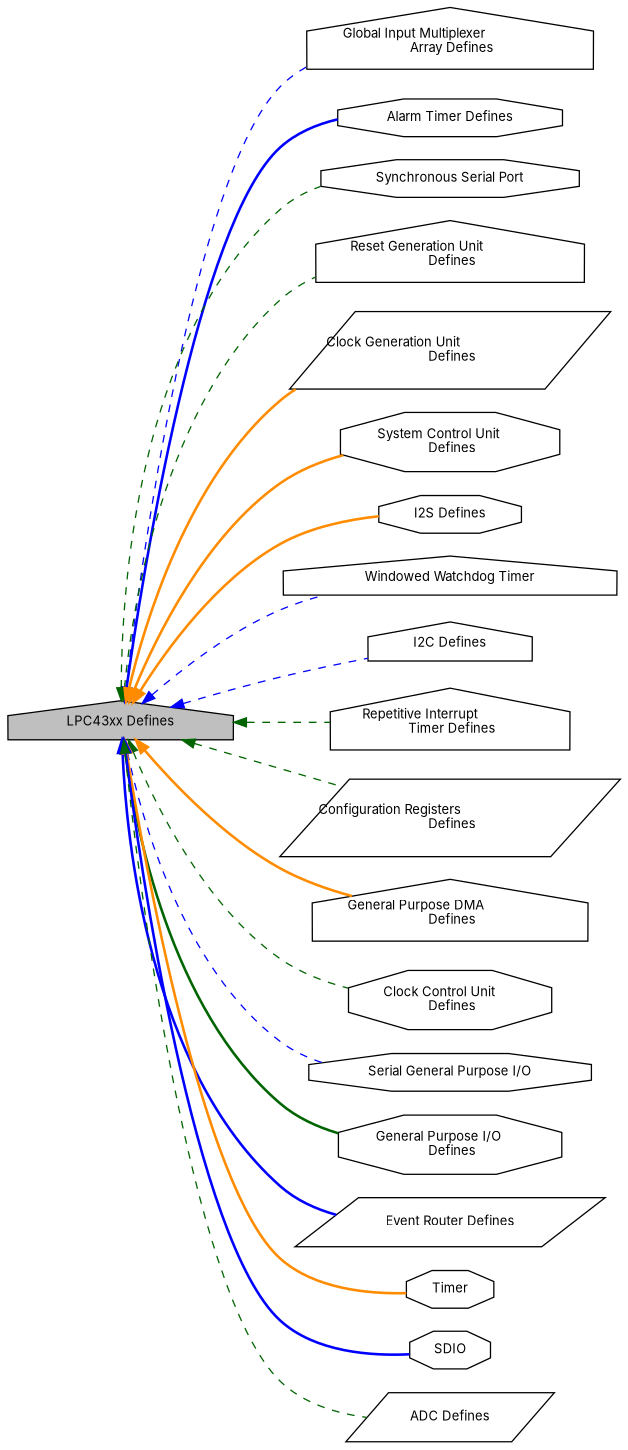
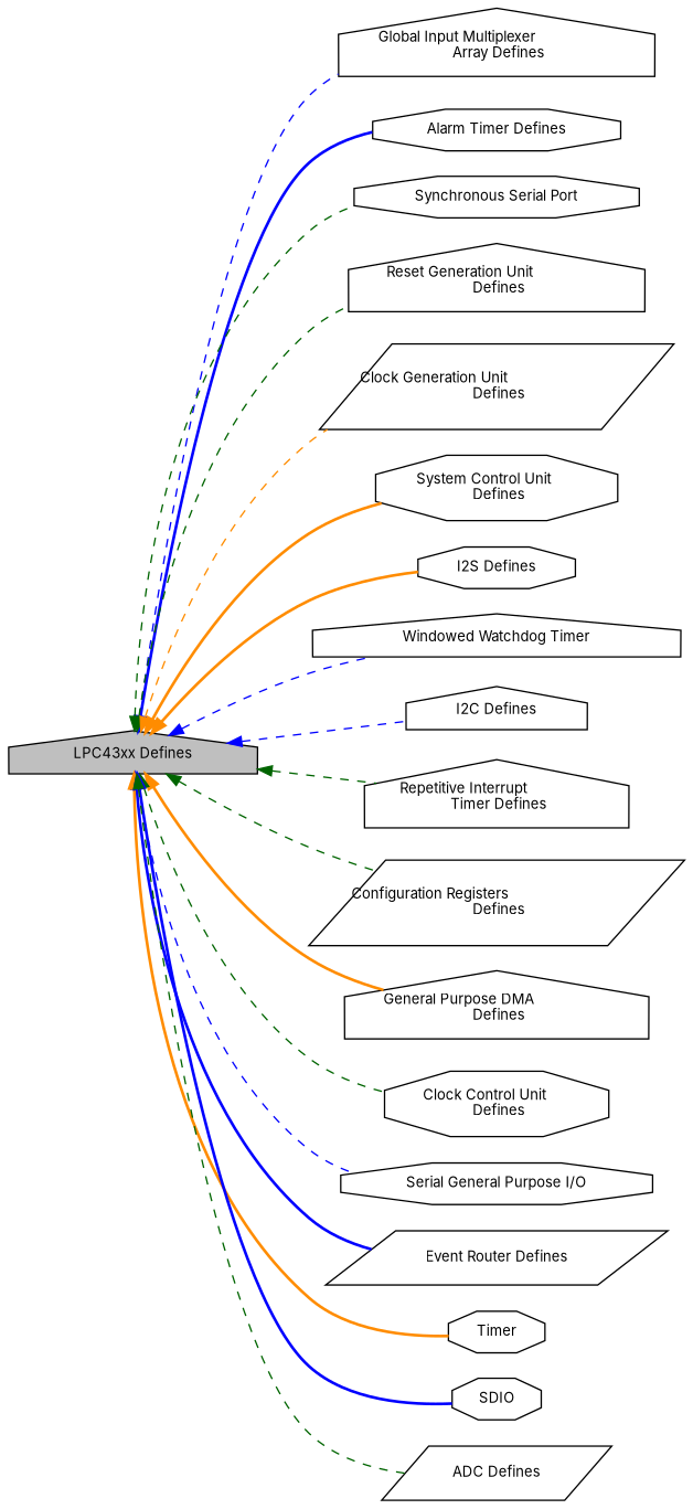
  digraph {
    fontname=Inter
    rankdir=LR
    node [color=black fillcolor=white fontname=Inter fontsize=10 shape=octagon style=filled]
    edge [color=blue dir=back fontname=Inter fontsize=10 labelfontname=Helvetica labelfontsize=10 shape=plaintext style=dashed]
    n1 [height=0.2 label="Global Input Multiplexer\l Array Defines" shape=house width=0.4]
    n2 [fillcolor=grey75 fontcolor=black height=0.2 label="LPC43xx Defines" shape=house width=0.4]
    n3 [height=0.2 label="Alarm Timer Defines" width=0.4]
    n4 [height=0.2 label="Synchronous Serial Port" width=0.4]
    n5 [height=0.2 label="Reset Generation Unit\l Defines" shape=house width=0.4]
    n6 [height=0.2 label="Clock Generation Unit\l Defines" shape=parallelogram width=0.4]
    n7 [height=0.2 label="System Control Unit\l Defines" width=0.4]
    n8 [height=0.2 label="I2S Defines" width=0.4]
    n9 [height=0.2 label="Windowed Watchdog Timer" shape=house width=0.4]
    n10 [height=0.2 label="I2C Defines" shape=house width=0.4]
    n11 [height=0.2 label="Repetitive Interrupt\l Timer Defines" shape=house width=0.4]
    n12 [height=0.2 label="Configuration Registers\l Defines" shape=parallelogram width=0.4]
    n13 [height=0.2 label="General Purpose DMA\l Defines" shape=house width=0.4]
    n14 [height=0.2 label="Clock Control Unit\l Defines" width=0.4]
    n15 [height=0.2 label="Serial General Purpose I/O" width=0.4]
-   n16 [height=0.2 label="General Purpose I/O\l Defines" width=0.4]
    n17 [height=0.2 label="Event Router Defines" shape=parallelogram width=0.4]
    n18 [height=0.2 label=Timer width=0.4]
    n19 [height=0.2 label=SDIO width=0.4]
    n20 [height=0.2 label="ADC Defines" shape=parallelogram width=0.4]
    n2 -> n1
    n2 -> n3 [style=bold]
    n2 -> n4 [color=darkgreen]
    n2 -> n5 [color=darkgreen]
-   n2 -> n6 [color=darkorange style=bold]
+   n2 -> n6 [color=darkorange]
    n2 -> n7 [color=darkorange style=bold]
    n2 -> n8 [color=darkorange style=bold]
    n2 -> n9
    n2 -> n10
    n2 -> n11 [color=darkgreen]
    n2 -> n12 [color=darkgreen]
    n2 -> n13 [color=darkorange style=bold]
    n2 -> n14 [color=darkgreen]
    n2 -> n15
-   n2 -> n16 [color=darkgreen style=bold]
    n2 -> n17 [style=bold]
    n2 -> n18 [color=darkorange style=bold]
    n2 -> n19 [style=bold]
    n2 -> n20 [color=darkgreen]
  }
